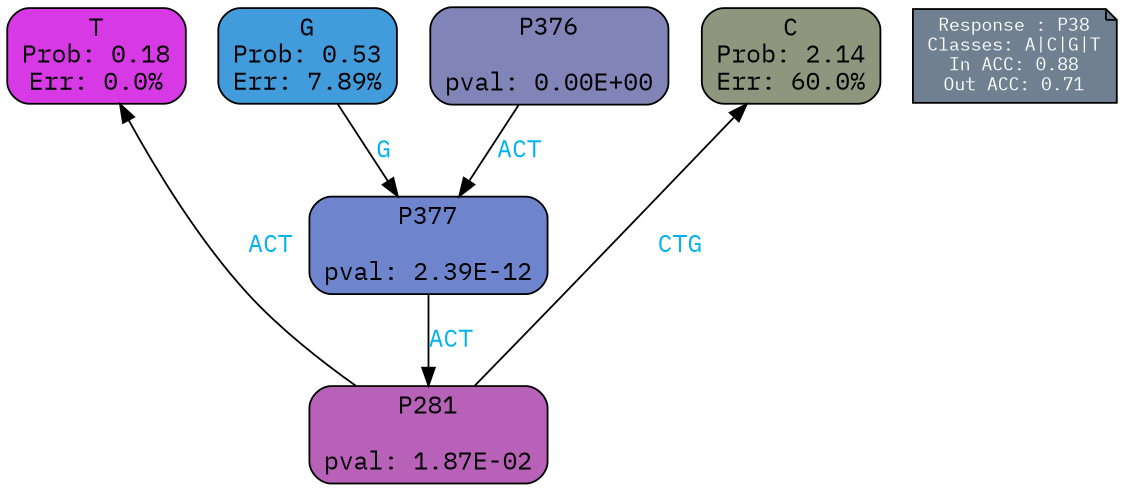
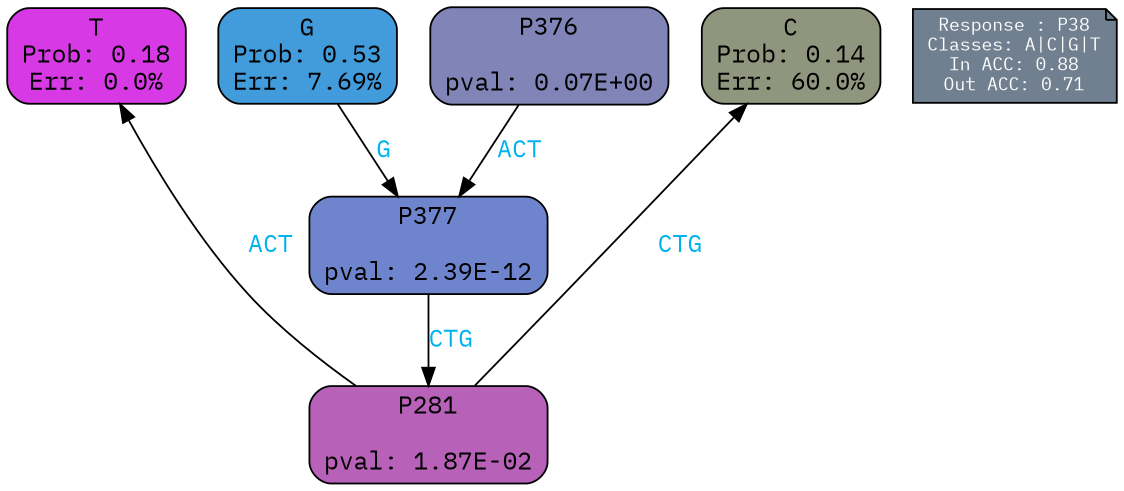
  digraph {
    fontname="IBM Plex Mono"
    ranksep=equally
    splines=polylines
    node [color=black fontname="IBM Plex Mono" shape=box style="filled, rounded"]
    edge [fontcolor=deepskyblue2 fontname="IBM Plex Mono"]
    n1 [fillcolor="#d739e5" label="T\nProb: 0.18\nErr: 0.0%"]
-   n2 [fillcolor="#90967d" label="C\nProb: 2.14\nErr: 60.0%"]
-   n3 [fillcolor="#429bdb" label="G\nProb: 0.53\nErr: 7.89%"]
+   n2 [fillcolor="#90967d" label="C\nProb: 0.14\nErr: 60.0%"]
+   n3 [fillcolor="#429bdb" label="G\nProb: 0.53\nErr: 7.69%"]
    n4 [align=left fillcolor=slategray fontcolor=white fontsize=10 label="Response : P38\nClasses: A|C|G|T\nIn ACC: 0.88\nOut ACC: 0.71\n" shape=note style=filled]
-   n5 [fillcolor="#8084b7" label="P376\n\npval: 0.00E+00"]
+   n5 [fillcolor="#8084b7" label="P376\n\npval: 0.07E+00"]
    n6 [fillcolor="#6e85ce" label="P377\n\npval: 2.39E-12"]
    n7 [fillcolor="#b861b8" label="P281\n\npval: 1.87E-02"]
    subgraph sub_1 {
      rank=same
      n1
      n2
      n3
    }
    subgraph sub_2 {
      rank=same
      n4
      n5
    }
    n3 -> n6 [label=G]
    n5 -> n6 [label=ACT]
-   n6 -> n7 [label=ACT]
+   n6 -> n7 [label=CTG]
    n7 -> n1 [label=ACT]
    n7 -> n2 [label=CTG]
  }
